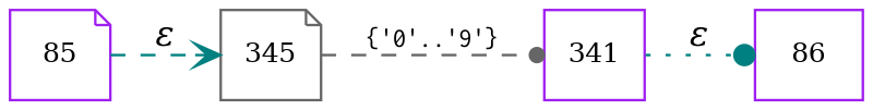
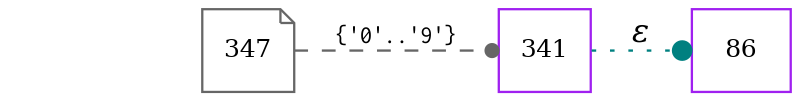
  digraph {
    rankdir=LR
    node [color=purple fixedsize=true fontsize=11 shape=box peripheries=1]
    edge [arrowhead=dot color=teal fontname="Times-Italic" style=dashed]
    n1 [label=86 width=.6 peripheries=""]
-   n2 [label=85 shape=note width=.55]
-   n3 [color=gray40 label=345 shape=note width=.55]
+   n3 [color=gray40 label=347 shape=note width=.55]
    n4 [label=341 width=.55]
-   n2 -> n3 [arrowhead=vee label="&epsilon;"]
    n3 -> n4 [arrowsize=.7 color=gray40 fontname=Courier fontsize=11 label="{'0'..'9'}"]
    n4 -> n1 [label="&epsilon;" style=dotted]
  }
